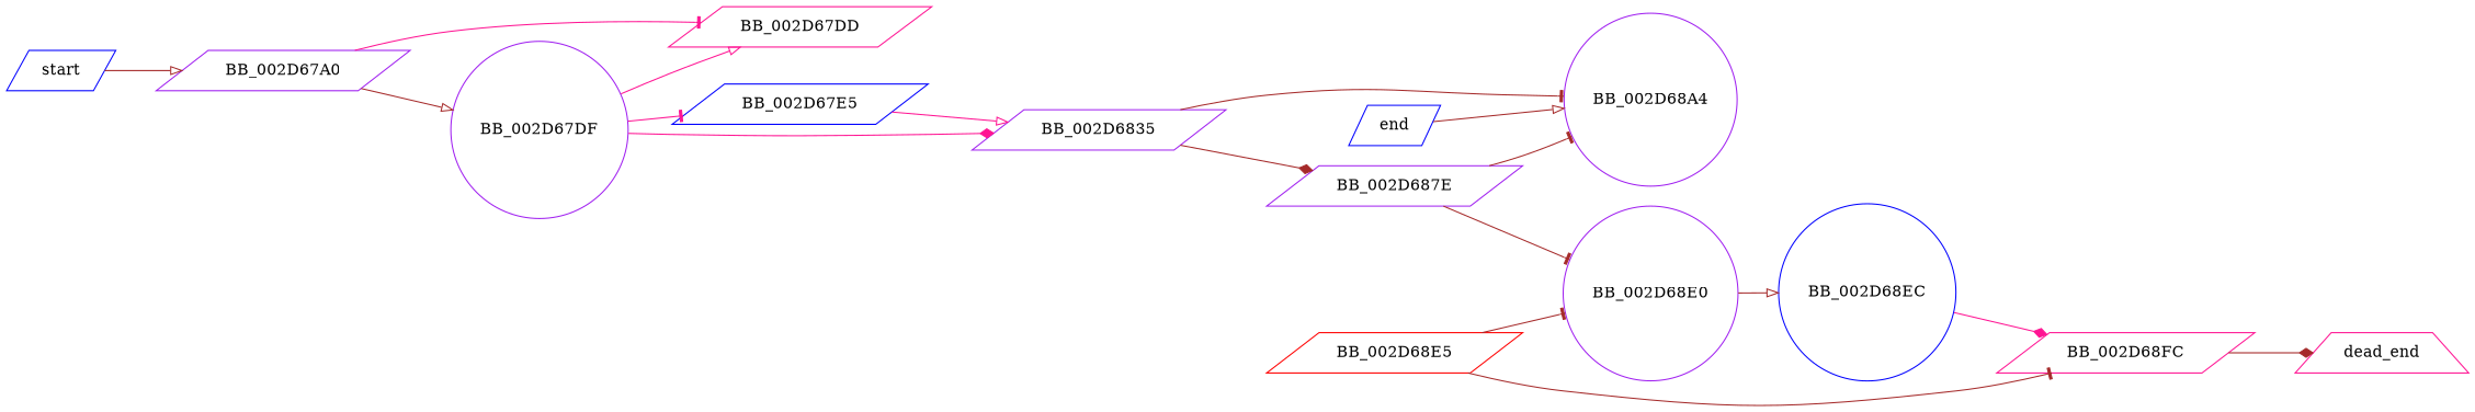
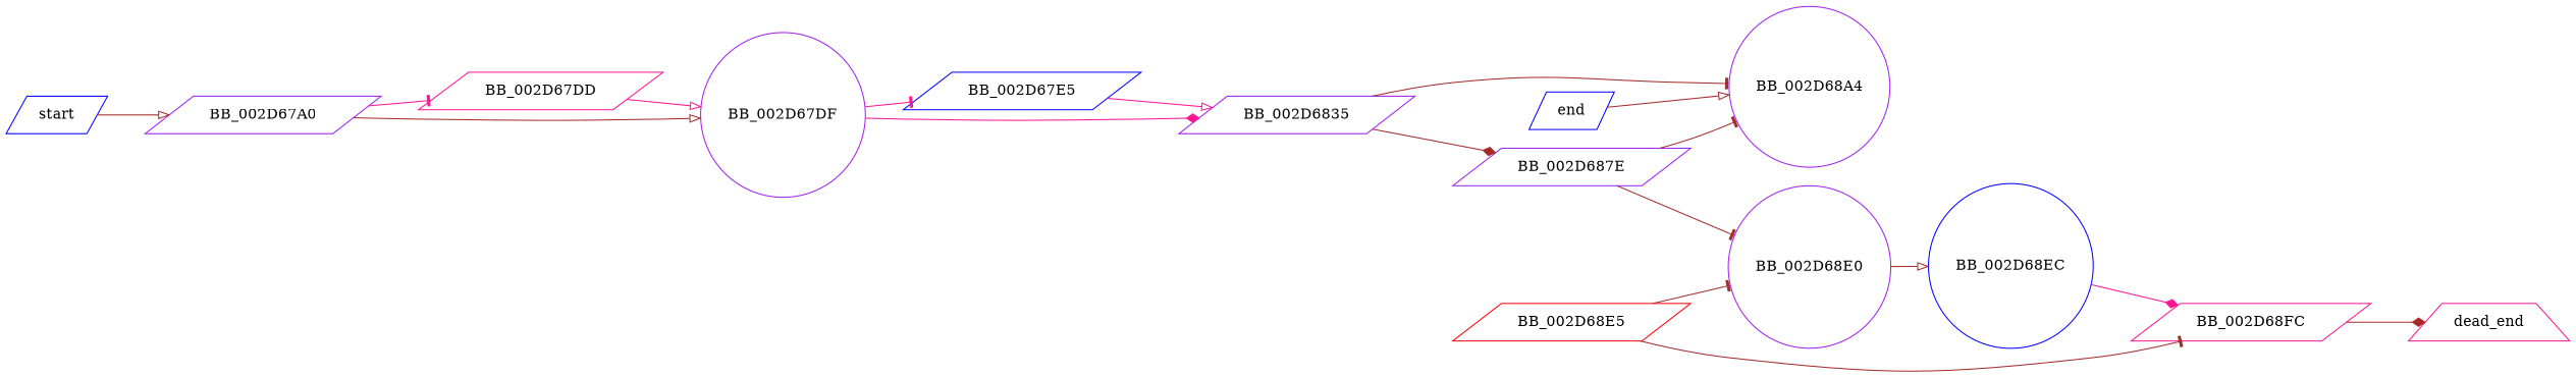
  digraph {
    rankdir=LR
    node [color=purple shape=parallelogram]
    edge [arrowhead=tee color=brown]
    start [color=blue]
    BB_002D67A0
    BB_002D67DD [color=deeppink]
    BB_002D67DF [shape=circle]
    BB_002D67E5 [color=blue]
    BB_002D6835
    BB_002D687E
    BB_002D68A4 [shape=circle]
    BB_002D68E0 [shape=circle]
    BB_002D68EC [color=blue shape=circle]
    end [color=blue]
    BB_002D68E5 [color=red]
    BB_002D68FC [color=deeppink]
    dead_end [color=deeppink shape=trapezium]
    start -> BB_002D67A0 [arrowhead=onormal]
    BB_002D67A0 -> BB_002D67DD [color=deeppink]
    BB_002D67A0 -> BB_002D67DF [arrowhead=onormal]
-   BB_002D67DF -> BB_002D67DD [arrowhead=onormal color=deeppink]
+   BB_002D67DD -> BB_002D67DF [arrowhead=onormal color=deeppink]
    BB_002D67DF -> BB_002D67E5 [color=deeppink]
    BB_002D67DF -> BB_002D6835 [arrowhead=diamond color=deeppink]
    BB_002D67E5 -> BB_002D6835 [arrowhead=onormal color=deeppink]
    BB_002D6835 -> BB_002D687E [arrowhead=diamond]
    BB_002D6835 -> BB_002D68A4
    BB_002D687E -> BB_002D68A4
    BB_002D687E -> BB_002D68E0
    BB_002D68E0 -> BB_002D68EC [arrowhead=onormal]
    BB_002D68EC -> BB_002D68FC [arrowhead=diamond color=deeppink]
    end -> BB_002D68A4 [arrowhead=onormal]
    BB_002D68E5 -> BB_002D68E0
    BB_002D68E5 -> BB_002D68FC
    BB_002D68FC -> dead_end [arrowhead=diamond]
  }
